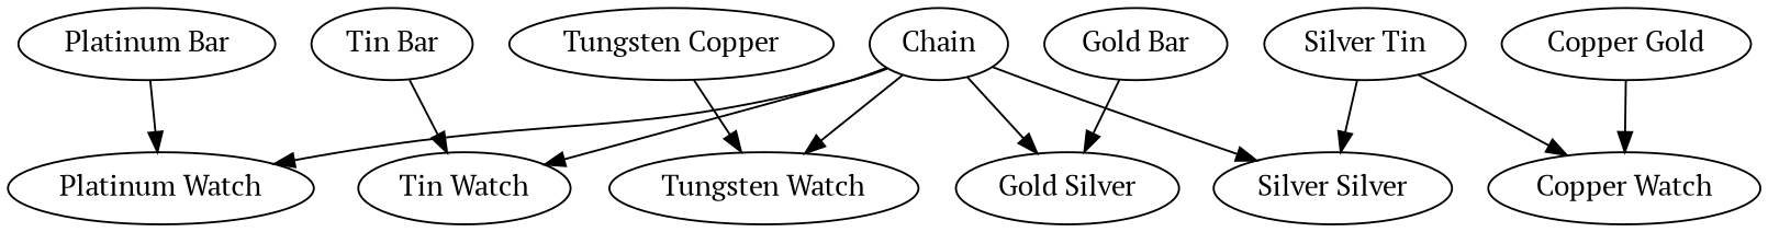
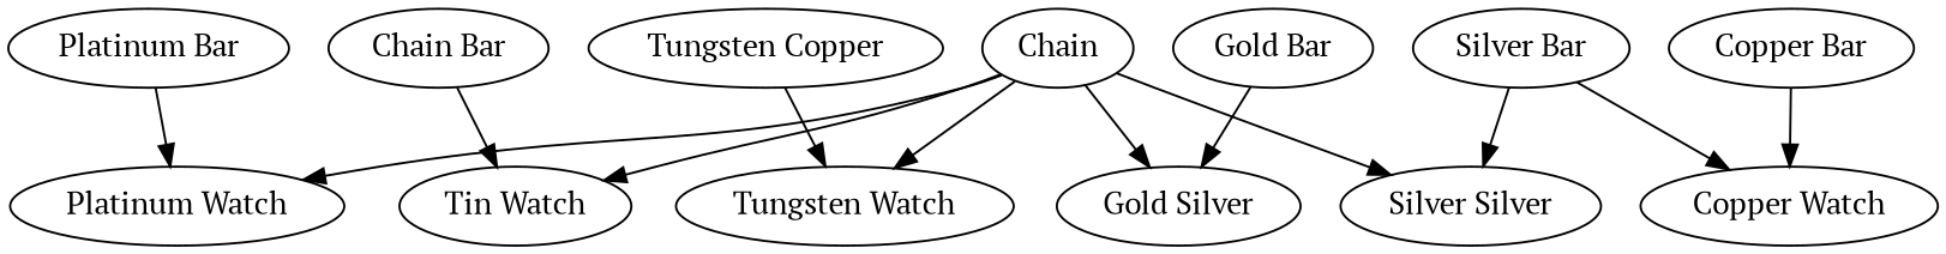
  digraph {
    fontname="PT Serif"
    node [fontname="PT Serif"]
    edge [color=black fontname="PT Serif"]
    n1 [label="Gold Silver"]
    Chain
    "Platinum Watch"
    n4 [label="Silver Silver"]
    "Tin Watch"
    "Tungsten Watch"
-   "Copper Bar" [label="Copper Gold"]
+   "Copper Bar"
    "Copper Watch"
    "Gold Bar"
    "Platinum Bar"
-   "Silver Bar" [label="Silver Tin"]
-   "Tin Bar"
+   "Silver Bar"
+   "Tin Bar" [label="Chain Bar"]
    n13 [label="Tungsten Copper"]
    Chain -> n1
    Chain -> "Platinum Watch"
    Chain -> n4
    Chain -> "Tin Watch"
    Chain -> "Tungsten Watch"
    "Copper Bar" -> "Copper Watch"
    "Gold Bar" -> n1
    "Platinum Bar" -> "Platinum Watch"
    "Silver Bar" -> n4
    "Silver Bar" -> "Copper Watch"
    "Tin Bar" -> "Tin Watch"
    n13 -> "Tungsten Watch"
  }
